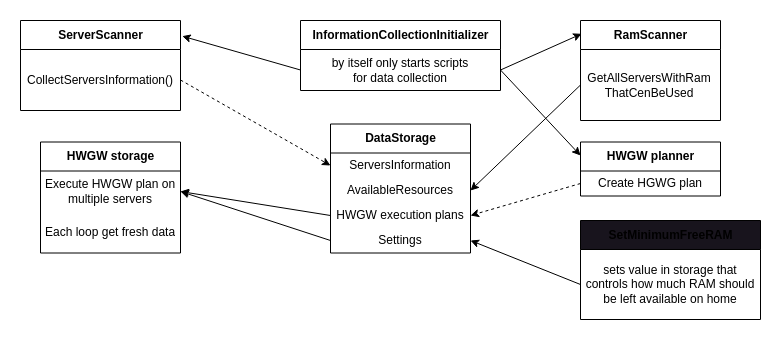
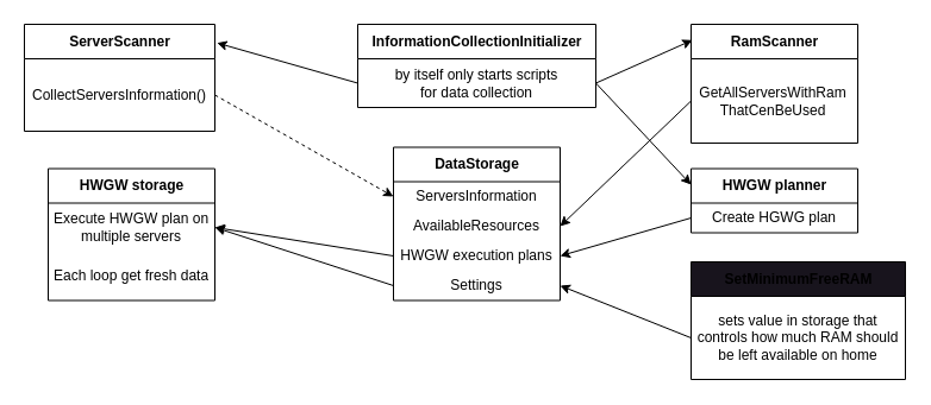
  <mxCell id="0" />
  <mxCell id="1" parent="0" />
  <mxCell id="2" value="ServerScanner" style="swimlane;fontStyle=1;align=center;verticalAlign=middle;childLayout=stackLayout;horizontal=1;startSize=29;horizontalStack=0;resizeParent=1;resizeParentMax=0;resizeLast=0;collapsible=0;marginBottom=0;html=1;" vertex="1" parent="1"><mxGeometry x="20" y="20" width="160" height="90" as="geometry" /></mxCell>
  <mxCell id="3" value="CollectServersInformation()" style="text;html=1;strokeColor=none;fillColor=none;align=center;verticalAlign=middle;spacingLeft=4;spacingRight=4;overflow=hidden;rotatable=0;points=[[0,0.5],[1,0.5]];portConstraint=eastwest;" vertex="1" parent="2"><mxGeometry y="29" width="160" height="61" as="geometry" /></mxCell>
  <mxCell id="4" value="DataStorage" style="swimlane;fontStyle=1;align=center;verticalAlign=middle;childLayout=stackLayout;horizontal=1;startSize=29;horizontalStack=0;resizeParent=1;resizeParentMax=0;resizeLast=0;collapsible=0;marginBottom=0;html=1;" vertex="1" parent="1"><mxGeometry x="330" y="123.5" width="140" height="129" as="geometry" /></mxCell>
  <mxCell id="5" value="ServersInformation" style="text;html=1;strokeColor=none;fillColor=none;align=center;verticalAlign=middle;spacingLeft=4;spacingRight=4;overflow=hidden;rotatable=0;points=[[0,0.5],[1,0.5]];portConstraint=eastwest;" vertex="1" parent="4"><mxGeometry y="29" width="140" height="25" as="geometry" /></mxCell>
  <mxCell id="6" value="AvailableResources" style="text;html=1;strokeColor=none;fillColor=none;align=center;verticalAlign=middle;spacingLeft=4;spacingRight=4;overflow=hidden;rotatable=0;points=[[0,0.5],[1,0.5]];portConstraint=eastwest;imageAlign=center;" vertex="1" parent="4"><mxGeometry y="54" width="140" height="25" as="geometry" /></mxCell>
  <mxCell id="7" value="HWGW execution plans" style="text;html=1;strokeColor=none;fillColor=none;align=center;verticalAlign=middle;spacingLeft=4;spacingRight=4;overflow=hidden;rotatable=0;points=[[0,0.5],[1,0.5]];portConstraint=eastwest;imageAlign=center;" vertex="1" parent="4"><mxGeometry y="79" width="140" height="25" as="geometry" /></mxCell>
  <mxCell id="8" value="Settings" style="text;html=1;strokeColor=none;fillColor=none;align=center;verticalAlign=middle;spacingLeft=4;spacingRight=4;overflow=hidden;rotatable=0;points=[[0,0.5],[1,0.5]];portConstraint=eastwest;imageAlign=center;" vertex="1" parent="4"><mxGeometry y="104" width="140" height="25" as="geometry" /></mxCell>
  <mxCell id="9" style="edgeStyle=none;html=1;exitX=1;exitY=0.5;exitDx=0;exitDy=0;entryX=0;entryY=0.5;entryDx=0;entryDy=0;dashed=1;" edge="1" parent="1" source="3" target="5"><mxGeometry relative="1" as="geometry" /></mxCell>
  <mxCell id="10" value="RamScanner" style="swimlane;fontStyle=1;align=center;verticalAlign=middle;childLayout=stackLayout;horizontal=1;startSize=29;horizontalStack=0;resizeParent=1;resizeParentMax=0;resizeLast=0;collapsible=0;marginBottom=0;html=1;" vertex="1" parent="1"><mxGeometry x="580" y="20" width="140" height="100" as="geometry" /></mxCell>
  <mxCell id="11" value="GetAllServersWithRam&lt;br&gt;ThatCenBeUsed" style="text;html=1;strokeColor=none;fillColor=none;align=center;verticalAlign=middle;spacingLeft=4;spacingRight=4;overflow=width;rotatable=0;points=[[0,0.5],[1,0.5]];portConstraint=eastwest;" vertex="1" parent="10"><mxGeometry y="29" width="140" height="71" as="geometry" /></mxCell>
  <mxCell id="12" style="edgeStyle=none;html=1;exitX=0;exitY=0.5;exitDx=0;exitDy=0;entryX=1;entryY=0.5;entryDx=0;entryDy=0;" edge="1" parent="1" source="11" target="6"><mxGeometry relative="1" as="geometry" /></mxCell>
  <mxCell id="13" value="HWGW planner" style="swimlane;fontStyle=1;align=center;verticalAlign=middle;childLayout=stackLayout;horizontal=1;startSize=29;horizontalStack=0;resizeParent=1;resizeParentMax=0;resizeLast=0;collapsible=0;marginBottom=0;html=1;" vertex="1" parent="1"><mxGeometry x="580" y="141.5" width="140" height="54" as="geometry" /></mxCell>
  <mxCell id="14" value="Create HGWG plan" style="text;html=1;strokeColor=none;fillColor=none;align=center;verticalAlign=middle;spacingLeft=4;spacingRight=4;overflow=hidden;rotatable=0;points=[[0,0.5],[1,0.5]];portConstraint=eastwest;" vertex="1" parent="13"><mxGeometry y="29" width="140" height="25" as="geometry" /></mxCell>
- <mxCell id="15" style="edgeStyle=none;html=1;exitX=0;exitY=0.5;exitDx=0;exitDy=0;entryX=1;entryY=0.5;entryDx=0;entryDy=0;dashed=1;" edge="1" parent="1" source="14" target="7"><mxGeometry relative="1" as="geometry" /></mxCell>
+ <mxCell id="15" style="edgeStyle=none;html=1;exitX=0;exitY=0.5;exitDx=0;exitDy=0;entryX=1;entryY=0.5;entryDx=0;entryDy=0;" edge="1" parent="1" source="14" target="7"><mxGeometry relative="1" as="geometry" /></mxCell>
  <mxCell id="16" value="HWGW storage" style="swimlane;fontStyle=1;align=center;verticalAlign=middle;childLayout=stackLayout;horizontal=1;startSize=29;horizontalStack=0;resizeParent=1;resizeParentMax=0;resizeLast=0;collapsible=0;marginBottom=0;html=1;" vertex="1" parent="1"><mxGeometry x="40" y="141.5" width="140" height="111" as="geometry" /></mxCell>
  <mxCell id="17" value="Execute HWGW plan on&lt;br&gt;multiple servers" style="text;html=1;strokeColor=none;fillColor=none;align=center;verticalAlign=middle;spacingLeft=4;spacingRight=4;overflow=hidden;rotatable=0;points=[[0,0.5],[1,0.5]];portConstraint=eastwest;" vertex="1" parent="16"><mxGeometry y="29" width="140" height="41" as="geometry" /></mxCell>
  <mxCell id="18" value="Each loop get fresh data" style="text;html=1;strokeColor=none;fillColor=none;align=center;verticalAlign=middle;spacingLeft=4;spacingRight=4;overflow=hidden;rotatable=0;points=[[0,0.5],[1,0.5]];portConstraint=eastwest;" vertex="1" parent="16"><mxGeometry y="70" width="140" height="41" as="geometry" /></mxCell>
  <mxCell id="19" style="edgeStyle=none;html=1;exitX=0;exitY=0.5;exitDx=0;exitDy=0;entryX=1;entryY=0.5;entryDx=0;entryDy=0;" edge="1" parent="1" source="7" target="17"><mxGeometry relative="1" as="geometry" /></mxCell>
  <mxCell id="20" value="SetMinimumFreeRAM" style="swimlane;fontStyle=1;align=center;verticalAlign=middle;childLayout=stackLayout;horizontal=1;startSize=29;horizontalStack=0;resizeParent=1;resizeParentMax=0;resizeLast=0;collapsible=0;marginBottom=0;html=1;fillColor=rgb(24, 20, 29);" vertex="1" parent="1"><mxGeometry x="580" y="220" width="180" height="99" as="geometry" /></mxCell>
  <mxCell id="21" value="sets value in storage that&lt;br&gt;controls how much RAM should&lt;br&gt;be left available on home" style="text;html=1;strokeColor=none;fillColor=none;align=center;verticalAlign=middle;spacingLeft=4;spacingRight=4;overflow=hidden;rotatable=0;points=[[0,0.5],[1,0.5]];portConstraint=eastwest;" vertex="1" parent="20"><mxGeometry y="29" width="180" height="70" as="geometry" /></mxCell>
  <mxCell id="22" style="edgeStyle=none;html=1;exitX=0;exitY=0.5;exitDx=0;exitDy=0;entryX=1;entryY=0.5;entryDx=0;entryDy=0;" edge="1" parent="1" source="21" target="8"><mxGeometry relative="1" as="geometry" /></mxCell>
  <mxCell id="23" style="edgeStyle=none;html=1;exitX=0;exitY=0.5;exitDx=0;exitDy=0;entryX=1;entryY=0.5;entryDx=0;entryDy=0;" edge="1" parent="1" source="8" target="17"><mxGeometry relative="1" as="geometry" /></mxCell>
  <mxCell id="24" value="InformationCollectionInitializer" style="swimlane;fontStyle=1;align=center;verticalAlign=middle;childLayout=stackLayout;horizontal=1;startSize=29;horizontalStack=0;resizeParent=1;resizeParentMax=0;resizeLast=0;collapsible=0;marginBottom=0;html=1;" vertex="1" parent="1"><mxGeometry x="300" y="20" width="200" height="70" as="geometry" /></mxCell>
  <mxCell id="25" value="by itself only starts scripts&lt;br&gt;for data collection" style="text;html=1;strokeColor=none;fillColor=none;align=center;verticalAlign=middle;spacingLeft=4;spacingRight=4;overflow=hidden;rotatable=0;points=[[0,0.5],[1,0.5]];portConstraint=eastwest;" vertex="1" parent="24"><mxGeometry y="29" width="200" height="41" as="geometry" /></mxCell>
  <mxCell id="26" style="edgeStyle=none;html=1;exitX=1;exitY=0.5;exitDx=0;exitDy=0;entryX=0.008;entryY=0.133;entryDx=0;entryDy=0;entryPerimeter=0;" edge="1" parent="1" source="25" target="10"><mxGeometry relative="1" as="geometry" /></mxCell>
  <mxCell id="27" style="edgeStyle=none;html=1;exitX=0;exitY=0.5;exitDx=0;exitDy=0;entryX=1.011;entryY=0.174;entryDx=0;entryDy=0;entryPerimeter=0;" edge="1" parent="1" source="25" target="2"><mxGeometry relative="1" as="geometry" /></mxCell>
  <mxCell id="28" style="edgeStyle=none;html=1;exitX=1;exitY=0.5;exitDx=0;exitDy=0;entryX=0;entryY=0.25;entryDx=0;entryDy=0;" edge="1" parent="1" source="25" target="13"><mxGeometry relative="1" as="geometry" /></mxCell>
